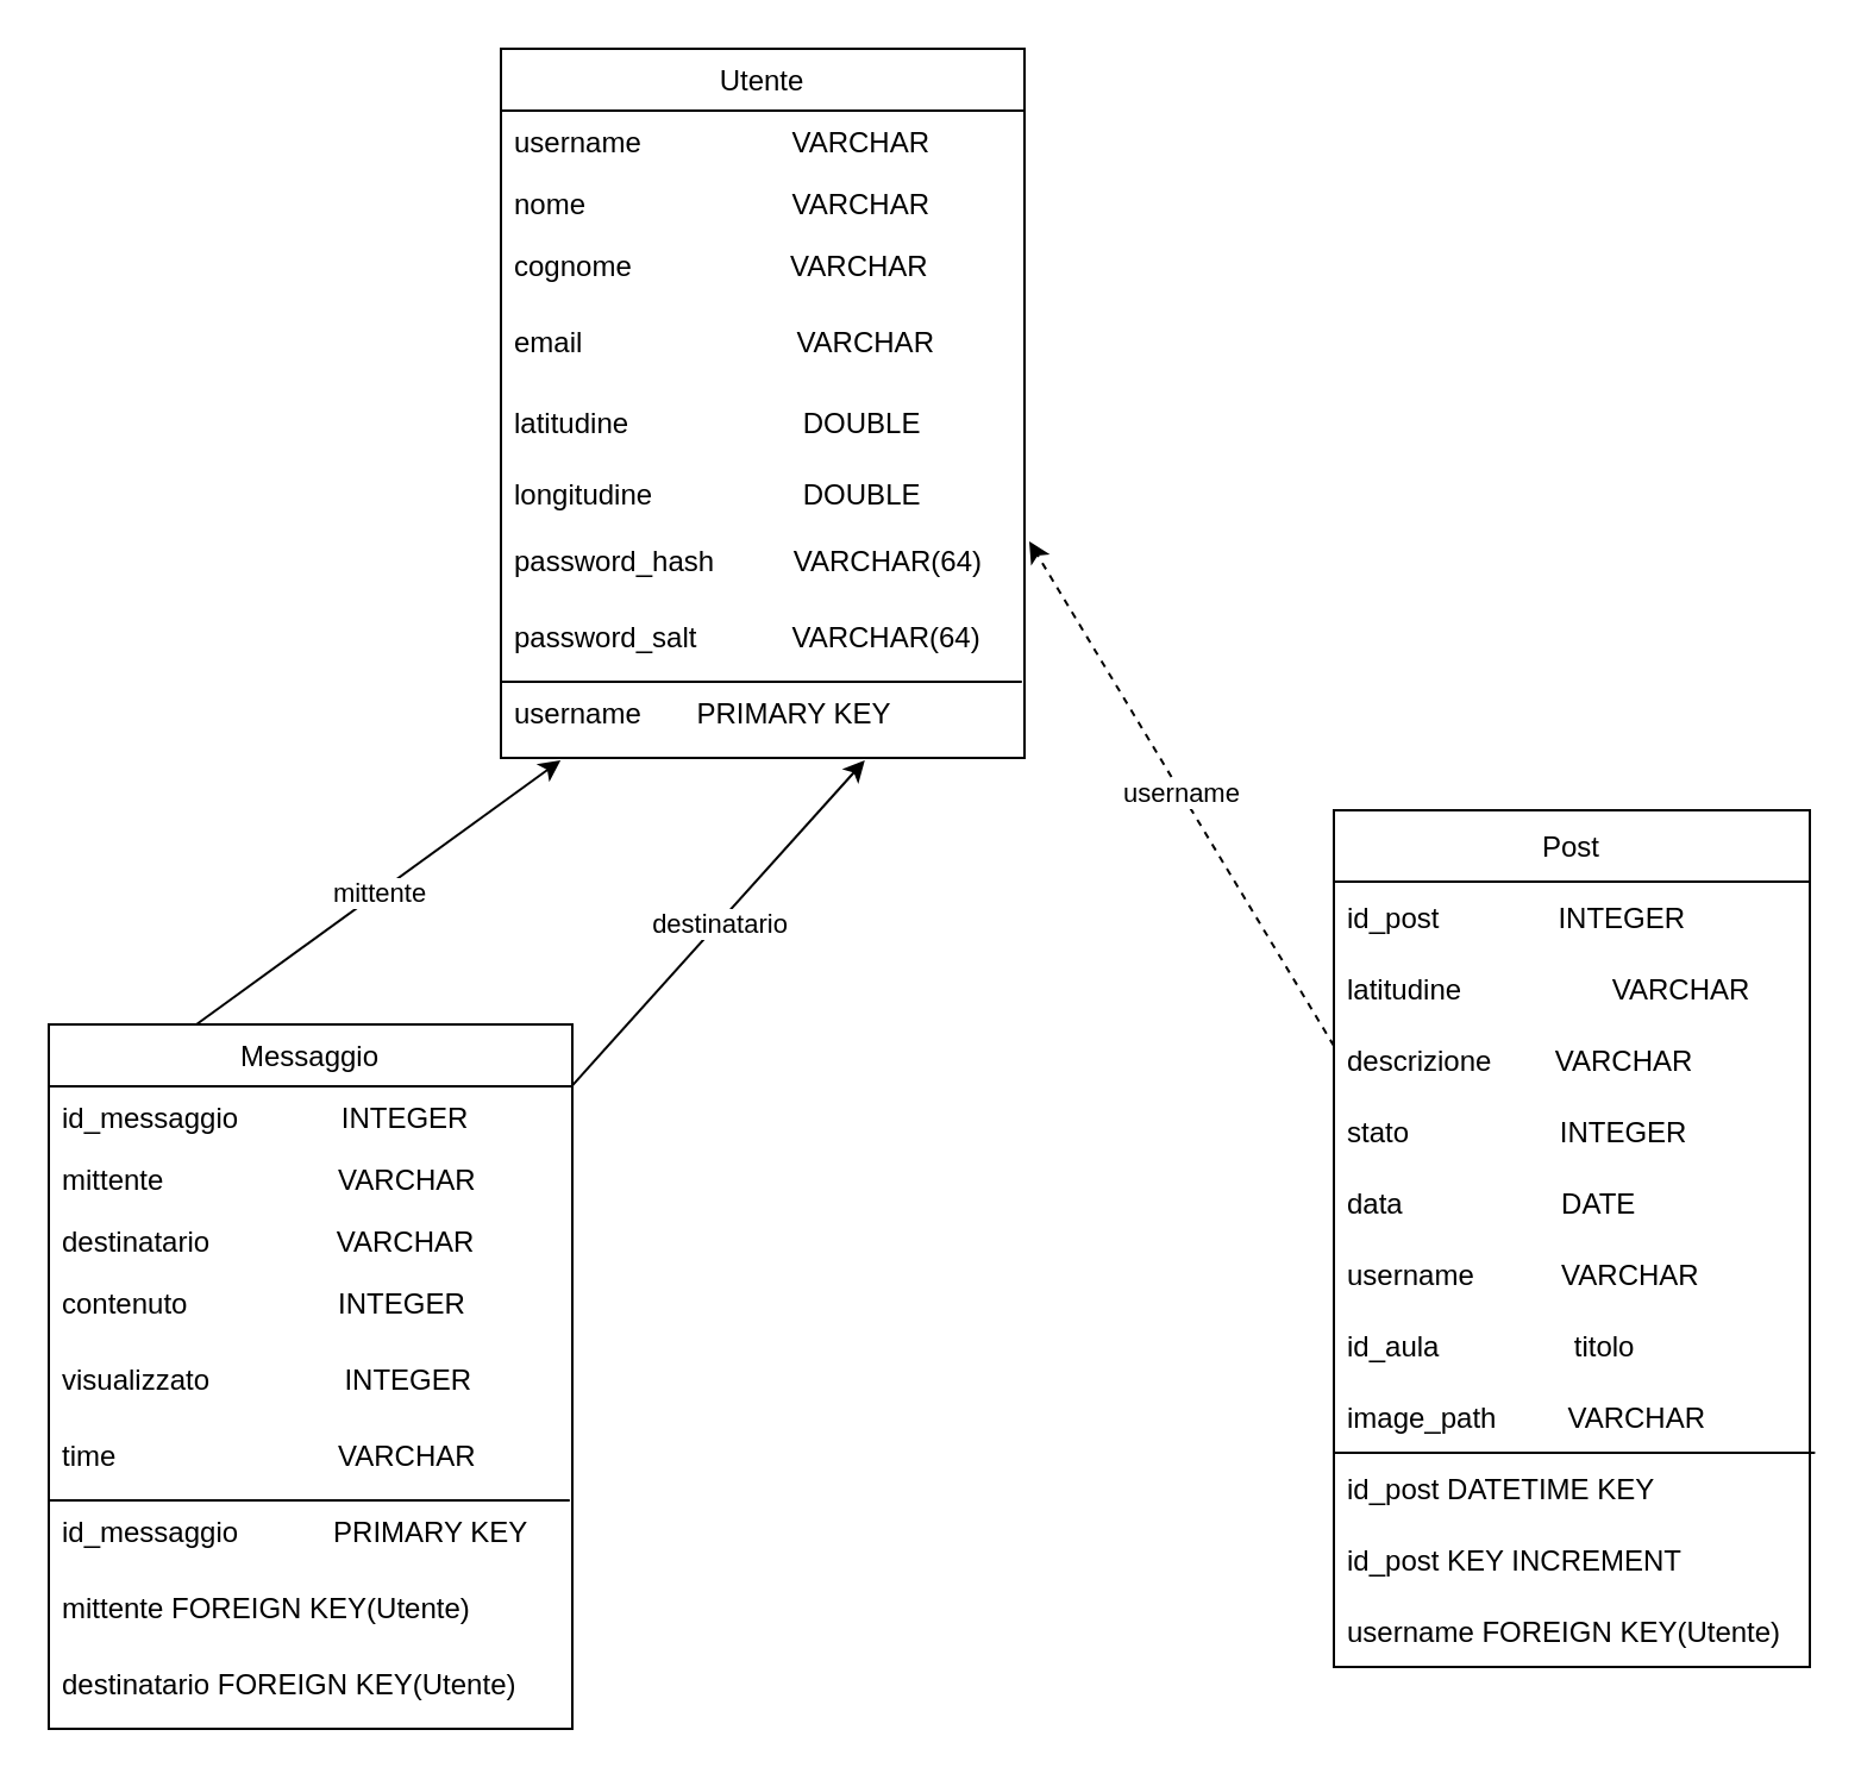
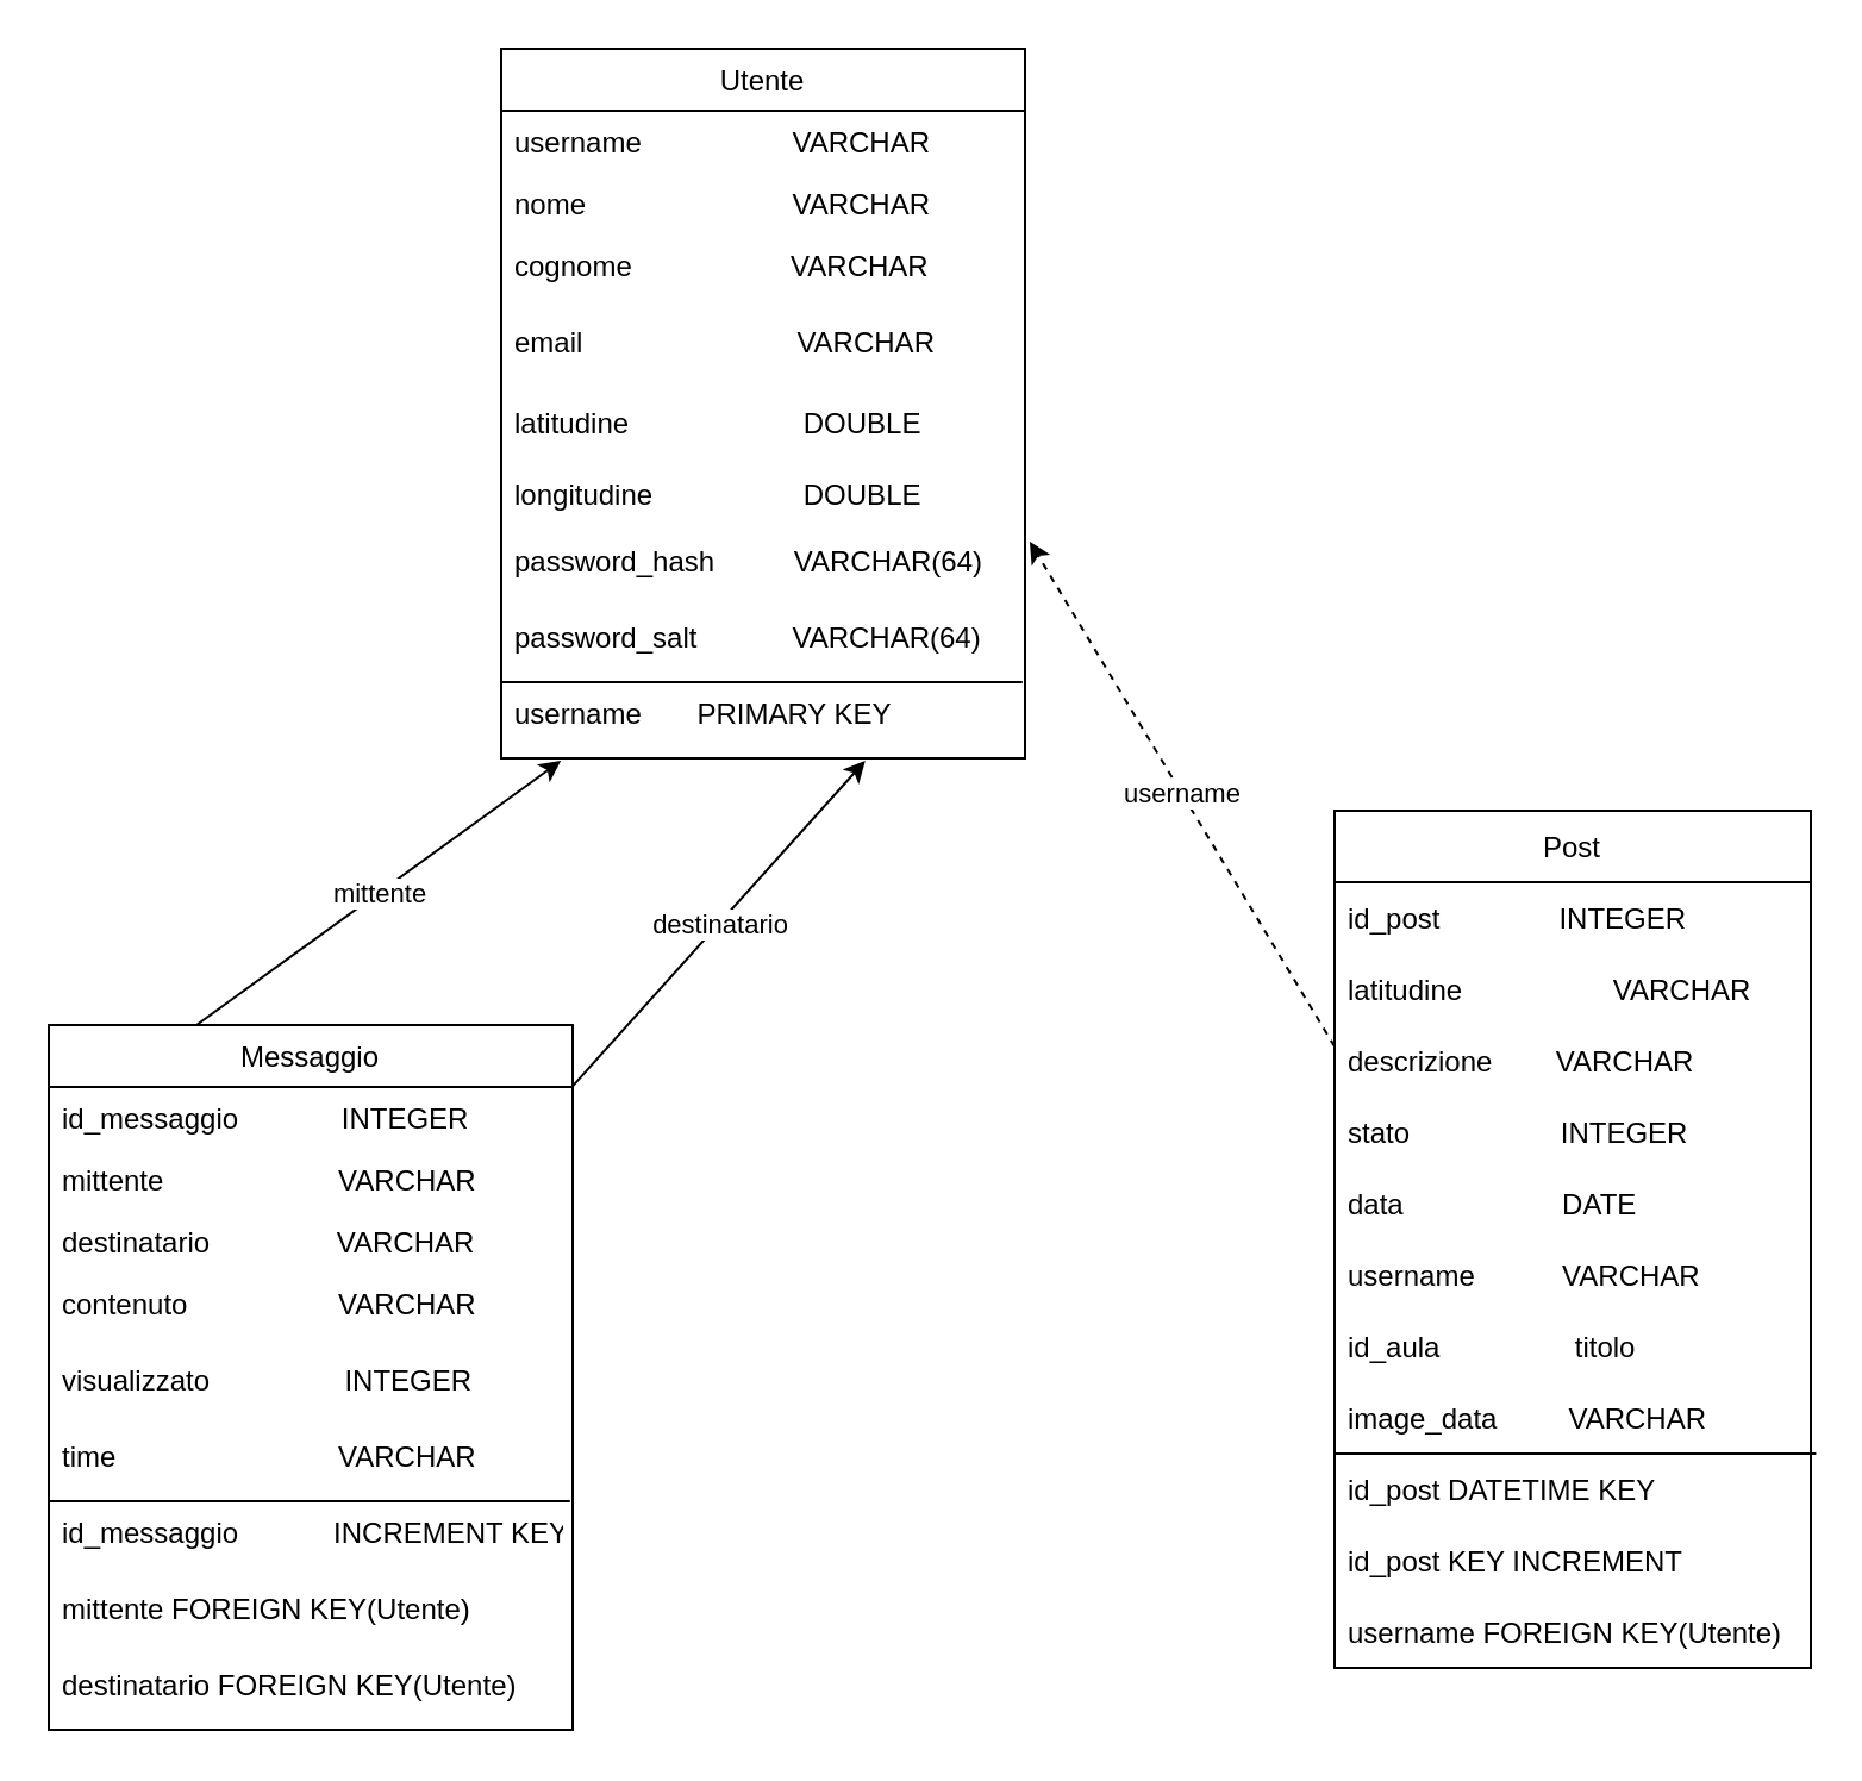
  <mxCell id="0" />
  <mxCell id="1" parent="0" />
  <mxCell id="2" value="Post" style="swimlane;fontStyle=0;childLayout=stackLayout;horizontal=1;startSize=30;horizontalStack=0;resizeParent=1;resizeParentMax=0;resizeLast=0;collapsible=1;marginBottom=0;" parent="1" vertex="1"><mxGeometry x="560" y="340" width="200" height="360" as="geometry" /></mxCell>
  <mxCell id="3" value="id_post               INTEGER" style="text;strokeColor=none;fillColor=none;align=left;verticalAlign=middle;spacingLeft=4;spacingRight=4;overflow=hidden;points=[[0,0.5],[1,0.5]];portConstraint=eastwest;rotatable=0;" parent="2" vertex="1"><mxGeometry y="30" width="200" height="30" as="geometry" /></mxCell>
  <mxCell id="4" value="latitudine                   VARCHAR" style="text;strokeColor=none;fillColor=none;align=left;verticalAlign=middle;spacingLeft=4;spacingRight=4;overflow=hidden;points=[[0,0.5],[1,0.5]];portConstraint=eastwest;rotatable=0;" parent="2" vertex="1"><mxGeometry y="60" width="200" height="30" as="geometry" /></mxCell>
  <mxCell id="5" value="descrizione        VARCHAR" style="text;strokeColor=none;fillColor=none;align=left;verticalAlign=middle;spacingLeft=4;spacingRight=4;overflow=hidden;points=[[0,0.5],[1,0.5]];portConstraint=eastwest;rotatable=0;" parent="2" vertex="1"><mxGeometry y="90" width="200" height="30" as="geometry" /></mxCell>
  <mxCell id="6" value="" style="endArrow=none;html=1;rounded=0;entryX=1.011;entryY=0;entryDx=0;entryDy=0;entryPerimeter=0;exitX=0;exitY=0;exitDx=0;exitDy=0;exitPerimeter=0;" parent="2" source="12" target="12" edge="1"><mxGeometry width="50" height="50" relative="1" as="geometry"><mxPoint x="49" y="150" as="sourcePoint" /><mxPoint x="99" y="100" as="targetPoint" /></mxGeometry></mxCell>
  <mxCell id="7" value="stato                   INTEGER" style="text;strokeColor=none;fillColor=none;align=left;verticalAlign=middle;spacingLeft=4;spacingRight=4;overflow=hidden;points=[[0,0.5],[1,0.5]];portConstraint=eastwest;rotatable=0;" parent="2" vertex="1"><mxGeometry y="120" width="200" height="30" as="geometry" /></mxCell>
  <mxCell id="8" value="data                    DATE" style="text;strokeColor=none;fillColor=none;align=left;verticalAlign=middle;spacingLeft=4;spacingRight=4;overflow=hidden;points=[[0,0.5],[1,0.5]];portConstraint=eastwest;rotatable=0;" parent="2" vertex="1"><mxGeometry y="150" width="200" height="30" as="geometry" /></mxCell>
  <mxCell id="9" value="username           VARCHAR" style="text;strokeColor=none;fillColor=none;align=left;verticalAlign=middle;spacingLeft=4;spacingRight=4;overflow=hidden;points=[[0,0.5],[1,0.5]];portConstraint=eastwest;rotatable=0;" parent="2" vertex="1"><mxGeometry y="180" width="200" height="30" as="geometry" /></mxCell>
  <mxCell id="10" value="id_aula                 titolo" style="text;strokeColor=none;fillColor=none;align=left;verticalAlign=middle;spacingLeft=4;spacingRight=4;overflow=hidden;points=[[0,0.5],[1,0.5]];portConstraint=eastwest;rotatable=0;" parent="2" vertex="1"><mxGeometry y="210" width="200" height="30" as="geometry" /></mxCell>
- <mxCell id="11" value="image_path         VARCHAR" style="text;strokeColor=none;fillColor=none;align=left;verticalAlign=middle;spacingLeft=4;spacingRight=4;overflow=hidden;points=[[0,0.5],[1,0.5]];portConstraint=eastwest;rotatable=0;" parent="2" vertex="1"><mxGeometry y="240" width="200" height="30" as="geometry" /></mxCell>
+ <mxCell id="11" value="image_data         VARCHAR" style="text;strokeColor=none;fillColor=none;align=left;verticalAlign=middle;spacingLeft=4;spacingRight=4;overflow=hidden;points=[[0,0.5],[1,0.5]];portConstraint=eastwest;rotatable=0;" parent="2" vertex="1"><mxGeometry y="240" width="200" height="30" as="geometry" /></mxCell>
  <mxCell id="12" value="id_post DATETIME KEY" style="text;strokeColor=none;fillColor=none;align=left;verticalAlign=middle;spacingLeft=4;spacingRight=4;overflow=hidden;points=[[0,0.5],[1,0.5]];portConstraint=eastwest;rotatable=0;" parent="2" vertex="1"><mxGeometry y="270" width="200" height="30" as="geometry" /></mxCell>
  <mxCell id="13" value="id_post KEY INCREMENT" style="text;strokeColor=none;fillColor=none;align=left;verticalAlign=middle;spacingLeft=4;spacingRight=4;overflow=hidden;points=[[0,0.5],[1,0.5]];portConstraint=eastwest;rotatable=0;" parent="2" vertex="1"><mxGeometry y="300" width="200" height="30" as="geometry" /></mxCell>
  <mxCell id="14" value="username FOREIGN KEY(Utente)" style="text;strokeColor=none;fillColor=none;align=left;verticalAlign=middle;spacingLeft=4;spacingRight=4;overflow=hidden;points=[[0,0.5],[1,0.5]];portConstraint=eastwest;rotatable=0;" parent="2" vertex="1"><mxGeometry y="330" width="200" height="30" as="geometry" /></mxCell>
  <mxCell id="15" value="Utente" style="swimlane;fontStyle=0;childLayout=stackLayout;horizontal=1;startSize=26;fillColor=none;horizontalStack=0;resizeParent=1;resizeParentMax=0;resizeLast=0;collapsible=1;marginBottom=0;" parent="1" vertex="1"><mxGeometry x="210" y="20" width="220" height="298" as="geometry" /></mxCell>
  <mxCell id="16" value="username                   VARCHAR" style="text;strokeColor=none;fillColor=none;align=left;verticalAlign=top;spacingLeft=4;spacingRight=4;overflow=hidden;rotatable=0;points=[[0,0.5],[1,0.5]];portConstraint=eastwest;" parent="15" vertex="1"><mxGeometry y="26" width="220" height="26" as="geometry" /></mxCell>
  <mxCell id="17" value="nome                          VARCHAR" style="text;strokeColor=none;fillColor=none;align=left;verticalAlign=top;spacingLeft=4;spacingRight=4;overflow=hidden;rotatable=0;points=[[0,0.5],[1,0.5]];portConstraint=eastwest;" parent="15" vertex="1"><mxGeometry y="52" width="220" height="26" as="geometry" /></mxCell>
  <mxCell id="18" value="cognome                    VARCHAR" style="text;strokeColor=none;fillColor=none;align=left;verticalAlign=top;spacingLeft=4;spacingRight=4;overflow=hidden;rotatable=0;points=[[0,0.5],[1,0.5]];portConstraint=eastwest;" parent="15" vertex="1"><mxGeometry y="78" width="220" height="32" as="geometry" /></mxCell>
  <mxCell id="19" value="email                           VARCHAR" style="text;strokeColor=none;fillColor=none;align=left;verticalAlign=top;spacingLeft=4;spacingRight=4;overflow=hidden;rotatable=0;points=[[0,0.5],[1,0.5]];portConstraint=eastwest;" parent="15" vertex="1"><mxGeometry y="110" width="220" height="32" as="geometry" /></mxCell>
  <mxCell id="20" value="latitudine                      DOUBLE" style="text;strokeColor=none;fillColor=none;align=left;verticalAlign=middle;spacingLeft=4;spacingRight=4;overflow=hidden;points=[[0,0.5],[1,0.5]];portConstraint=eastwest;rotatable=0;" parent="15" vertex="1"><mxGeometry y="142" width="220" height="30" as="geometry" /></mxCell>
  <mxCell id="21" value="longitudine                   DOUBLE" style="text;strokeColor=none;fillColor=none;align=left;verticalAlign=middle;spacingLeft=4;spacingRight=4;overflow=hidden;points=[[0,0.5],[1,0.5]];portConstraint=eastwest;rotatable=0;" parent="15" vertex="1"><mxGeometry y="172" width="220" height="30" as="geometry" /></mxCell>
  <mxCell id="22" value="password_hash          VARCHAR(64)" style="text;strokeColor=none;fillColor=none;align=left;verticalAlign=top;spacingLeft=4;spacingRight=4;overflow=hidden;rotatable=0;points=[[0,0.5],[1,0.5]];portConstraint=eastwest;" parent="15" vertex="1"><mxGeometry y="202" width="220" height="32" as="geometry" /></mxCell>
  <mxCell id="23" value="password_salt            VARCHAR(64)" style="text;strokeColor=none;fillColor=none;align=left;verticalAlign=top;spacingLeft=4;spacingRight=4;overflow=hidden;rotatable=0;points=[[0,0.5],[1,0.5]];portConstraint=eastwest;" parent="15" vertex="1"><mxGeometry y="234" width="220" height="32" as="geometry" /></mxCell>
  <mxCell id="24" value="" style="endArrow=none;html=1;rounded=0;entryX=0.995;entryY=0;entryDx=0;entryDy=0;entryPerimeter=0;exitX=0;exitY=0;exitDx=0;exitDy=0;exitPerimeter=0;" parent="15" source="25" target="25" edge="1"><mxGeometry width="50" height="50" relative="1" as="geometry"><mxPoint x="40" y="142" as="sourcePoint" /><mxPoint x="90" y="92" as="targetPoint" /></mxGeometry></mxCell>
  <mxCell id="25" value="username       PRIMARY KEY" style="text;strokeColor=none;fillColor=none;align=left;verticalAlign=top;spacingLeft=4;spacingRight=4;overflow=hidden;rotatable=0;points=[[0,0.5],[1,0.5]];portConstraint=eastwest;" parent="15" vertex="1"><mxGeometry y="266" width="220" height="32" as="geometry" /></mxCell>
  <mxCell id="26" value="" style="endArrow=classic;html=1;rounded=0;entryX=1.009;entryY=0.156;entryDx=0;entryDy=0;exitX=0;exitY=0.3;exitDx=0;exitDy=0;exitPerimeter=0;entryPerimeter=0;dashed=1;" parent="1" source="5" target="22" edge="1"><mxGeometry relative="1" as="geometry"><mxPoint x="760" y="190" as="sourcePoint" /><mxPoint x="600" y="259" as="targetPoint" /></mxGeometry></mxCell>
  <mxCell id="27" value="username" style="edgeLabel;resizable=0;html=1;align=center;verticalAlign=middle;" parent="26" connectable="0" vertex="1"><mxGeometry relative="1" as="geometry" /></mxCell>
  <mxCell id="28" value="Messaggio" style="swimlane;fontStyle=0;childLayout=stackLayout;horizontal=1;startSize=26;fillColor=none;horizontalStack=0;resizeParent=1;resizeParentMax=0;resizeLast=0;collapsible=1;marginBottom=0;" parent="1" vertex="1"><mxGeometry x="20" y="430" width="220" height="296" as="geometry" /></mxCell>
  <mxCell id="29" value="id_messaggio             INTEGER" style="text;strokeColor=none;fillColor=none;align=left;verticalAlign=top;spacingLeft=4;spacingRight=4;overflow=hidden;rotatable=0;points=[[0,0.5],[1,0.5]];portConstraint=eastwest;" parent="28" vertex="1"><mxGeometry y="26" width="220" height="26" as="geometry" /></mxCell>
  <mxCell id="30" value="mittente                      VARCHAR" style="text;strokeColor=none;fillColor=none;align=left;verticalAlign=top;spacingLeft=4;spacingRight=4;overflow=hidden;rotatable=0;points=[[0,0.5],[1,0.5]];portConstraint=eastwest;" parent="28" vertex="1"><mxGeometry y="52" width="220" height="26" as="geometry" /></mxCell>
  <mxCell id="31" value="destinatario                VARCHAR" style="text;strokeColor=none;fillColor=none;align=left;verticalAlign=top;spacingLeft=4;spacingRight=4;overflow=hidden;rotatable=0;points=[[0,0.5],[1,0.5]];portConstraint=eastwest;" parent="28" vertex="1"><mxGeometry y="78" width="220" height="26" as="geometry" /></mxCell>
- <mxCell id="32" value="contenuto                   INTEGER" style="text;strokeColor=none;fillColor=none;align=left;verticalAlign=top;spacingLeft=4;spacingRight=4;overflow=hidden;rotatable=0;points=[[0,0.5],[1,0.5]];portConstraint=eastwest;" parent="28" vertex="1"><mxGeometry y="104" width="220" height="32" as="geometry" /></mxCell>
+ <mxCell id="32" value="contenuto                   VARCHAR" style="text;strokeColor=none;fillColor=none;align=left;verticalAlign=top;spacingLeft=4;spacingRight=4;overflow=hidden;rotatable=0;points=[[0,0.5],[1,0.5]];portConstraint=eastwest;" parent="28" vertex="1"><mxGeometry y="104" width="220" height="32" as="geometry" /></mxCell>
  <mxCell id="33" value="visualizzato                 INTEGER" style="text;strokeColor=none;fillColor=none;align=left;verticalAlign=top;spacingLeft=4;spacingRight=4;overflow=hidden;rotatable=0;points=[[0,0.5],[1,0.5]];portConstraint=eastwest;" parent="28" vertex="1"><mxGeometry y="136" width="220" height="32" as="geometry" /></mxCell>
  <mxCell id="34" value="time                            VARCHAR" style="text;strokeColor=none;fillColor=none;align=left;verticalAlign=top;spacingLeft=4;spacingRight=4;overflow=hidden;rotatable=0;points=[[0,0.5],[1,0.5]];portConstraint=eastwest;" parent="28" vertex="1"><mxGeometry y="168" width="220" height="32" as="geometry" /></mxCell>
  <mxCell id="35" value="" style="endArrow=none;html=1;rounded=0;entryX=0.995;entryY=0;entryDx=0;entryDy=0;entryPerimeter=0;exitX=0;exitY=0;exitDx=0;exitDy=0;exitPerimeter=0;" parent="28" source="36" target="36" edge="1"><mxGeometry width="50" height="50" relative="1" as="geometry"><mxPoint x="40" y="142" as="sourcePoint" /><mxPoint x="90" y="92" as="targetPoint" /></mxGeometry></mxCell>
- <mxCell id="36" value="id_messaggio            PRIMARY KEY" style="text;strokeColor=none;fillColor=none;align=left;verticalAlign=top;spacingLeft=4;spacingRight=4;overflow=hidden;rotatable=0;points=[[0,0.5],[1,0.5]];portConstraint=eastwest;" parent="28" vertex="1"><mxGeometry y="200" width="220" height="32" as="geometry" /></mxCell>
+ <mxCell id="36" value="id_messaggio            INCREMENT KEY" style="text;strokeColor=none;fillColor=none;align=left;verticalAlign=top;spacingLeft=4;spacingRight=4;overflow=hidden;rotatable=0;points=[[0,0.5],[1,0.5]];portConstraint=eastwest;" parent="28" vertex="1"><mxGeometry y="200" width="220" height="32" as="geometry" /></mxCell>
  <mxCell id="37" value="mittente FOREIGN KEY(Utente)" style="text;strokeColor=none;fillColor=none;align=left;verticalAlign=top;spacingLeft=4;spacingRight=4;overflow=hidden;rotatable=0;points=[[0,0.5],[1,0.5]];portConstraint=eastwest;" parent="28" vertex="1"><mxGeometry y="232" width="220" height="32" as="geometry" /></mxCell>
  <mxCell id="38" value="destinatario FOREIGN KEY(Utente)" style="text;strokeColor=none;fillColor=none;align=left;verticalAlign=top;spacingLeft=4;spacingRight=4;overflow=hidden;rotatable=0;points=[[0,0.5],[1,0.5]];portConstraint=eastwest;" parent="28" vertex="1"><mxGeometry y="264" width="220" height="32" as="geometry" /></mxCell>
  <mxCell id="39" value="" style="endArrow=classic;html=1;rounded=0;entryX=0.695;entryY=1.031;entryDx=0;entryDy=0;entryPerimeter=0;" parent="1" source="28" target="25" edge="1"><mxGeometry relative="1" as="geometry"><mxPoint x="500" y="409" as="sourcePoint" /><mxPoint x="220" y="350" as="targetPoint" /></mxGeometry></mxCell>
  <mxCell id="40" value="destinatario" style="edgeLabel;resizable=0;html=1;align=center;verticalAlign=middle;" parent="39" connectable="0" vertex="1"><mxGeometry relative="1" as="geometry" /></mxCell>
  <mxCell id="41" value="" style="endArrow=classic;html=1;rounded=0;entryX=0.114;entryY=1.031;entryDx=0;entryDy=0;exitX=0.282;exitY=0;exitDx=0;exitDy=0;exitPerimeter=0;entryPerimeter=0;" parent="1" source="28" target="25" edge="1"><mxGeometry relative="1" as="geometry"><mxPoint x="270" y="419" as="sourcePoint" /><mxPoint x="-10" y="360" as="targetPoint" /></mxGeometry></mxCell>
  <mxCell id="42" value="mittente" style="edgeLabel;resizable=0;html=1;align=center;verticalAlign=middle;" parent="41" connectable="0" vertex="1"><mxGeometry relative="1" as="geometry" /></mxCell>
